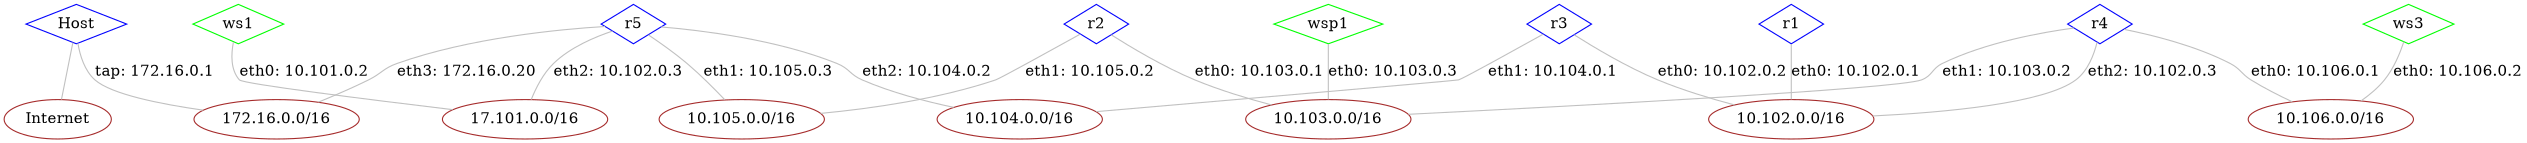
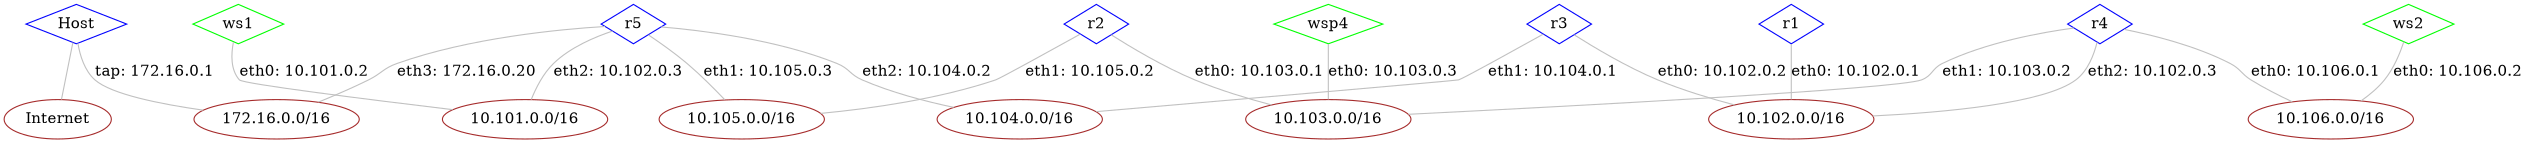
  graph {
    node [color=brown shape=diamond]
    edge [color=gray]
    Host [color=blue]
    n2 [label="172.16.0.0/16" shape=ellipse]
    n3 [label=Internet shape=ellipse]
    r1 [color=blue]
    n5 [label="10.102.0.0/16" shape=ellipse]
    n6 [label="10.105.0.0/16" shape=ellipse]
    r2 [color=blue]
    n8 [label="10.103.0.0/16" shape=ellipse]
    r3 [color=blue]
    n10 [label="10.104.0.0/16" shape=ellipse]
    r4 [color=blue]
    n12 [label="10.106.0.0/16" shape=ellipse]
    r5 [color=blue]
-   n14 [label="17.101.0.0/16" shape=ellipse]
+   n14 [label="10.101.0.0/16" shape=ellipse]
    ws1 [color=green]
-   ws2 [color=green label=ws3]
-   wsp1 [color=green]
+   ws2 [color=green]
+   wsp1 [color=green label=wsp4]
    Host -- n2 [label="tap: 172.16.0.1"]
    Host -- n3
    r1 -- n5 [label="eth0: 10.102.0.1"]
    r2 -- n6 [label="eth1: 10.105.0.2"]
    r2 -- n8 [label="eth0: 10.103.0.1"]
    r3 -- n5 [label="eth0: 10.102.0.2"]
    r3 -- n10 [label="eth1: 10.104.0.1"]
    r4 -- n5 [label="eth2: 10.102.0.3"]
    r4 -- n8 [label="eth1: 10.103.0.2"]
    r4 -- n12 [label="eth0: 10.106.0.1"]
    r5 -- n2 [label="eth3: 172.16.0.20"]
    r5 -- n6 [label="eth1: 10.105.0.3"]
    r5 -- n10 [label="eth2: 10.104.0.2"]
    r5 -- n14 [label="eth2: 10.102.0.3"]
    ws1 -- n14 [label="eth0: 10.101.0.2"]
    ws2 -- n12 [label="eth0: 10.106.0.2"]
    wsp1 -- n8 [label="eth0: 10.103.0.3"]
  }
